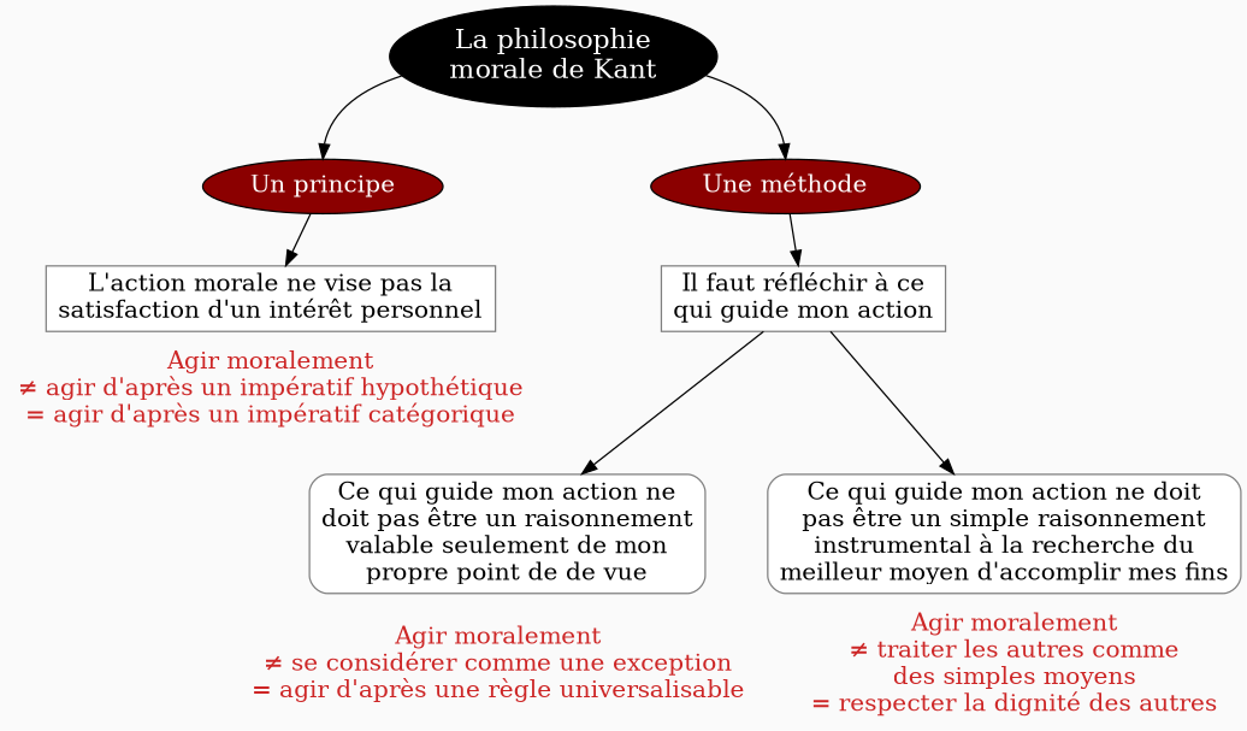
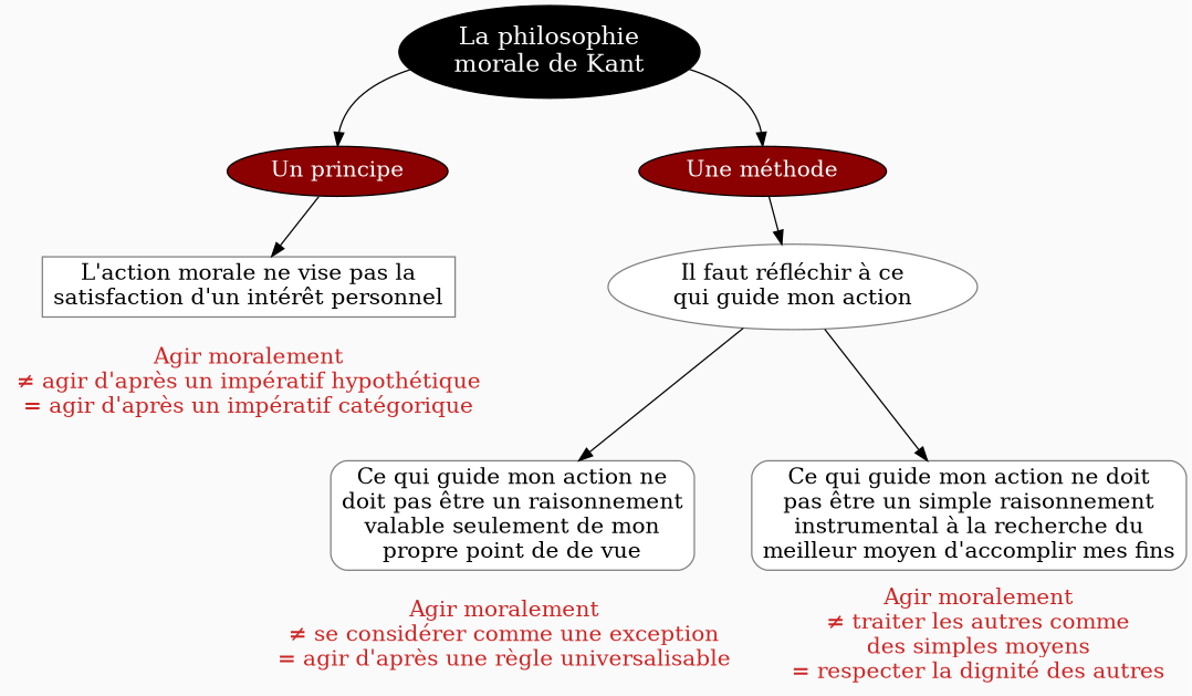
  digraph {
    bgcolor=grey98
    nodesep=0.2
    ranksep=0.1
    splines=true
    style=filled
    node [fillcolor=white fontcolor=black fontsize=16 style=filled color=grey50 shape=box]
    edge [minlen=4 style=invis]
    n1 [fillcolor=red4 fontcolor=white label="Un principe" color="" shape=""]
    n2 [fillcolor=red4 fontcolor=white label="Une méthode" color="" shape=""]
    n3 [label="L'action morale ne vise pas la\nsatisfaction d'un intérêt personnel"]
-   n4 [label="Il faut réfléchir à ce\nqui guide mon action"]
+   n4 [label="Il faut réfléchir à ce\nqui guide mon action" shape=ellipse]
    n5 [label="Ce qui guide mon action ne\ndoit pas être un raisonnement\nvalable seulement de mon\npropre point de de vue" style="filled,rounded"]
    n6 [label="Ce qui guide mon action ne doit\npas être un simple raisonnement\ninstrumental à la recherche du\nmeilleur moyen d'accomplir mes fins" style="filled,rounded"]
    n7 [fillcolor=grey98 fontcolor=firebrick3 label="Agir moralement\n≠ se considérer comme une exception\n= agir d'après une règle universalisable" shape=plaintext style="filled,rounded"]
    n8 [fillcolor=grey98 fontcolor=firebrick3 label="Agir moralement\n≠ traiter les autres comme\ndes simples moyens\n= respecter la dignité des autres" shape=plaintext style="filled,rounded"]
    n9 [fillcolor=12 fontcolor=white fontsize=18 label="La philosophie\nmorale de Kant" color="" shape=""]
    n10 [fillcolor=grey98 fontcolor=firebrick3 label="Agir moralement\n≠ agir d'après un impératif hypothétique\n= agir d'après un impératif catégorique" shape=plaintext style="filled,rounded"]
    subgraph sub_1 {
      rank=same
      n1
      n2
    }
    subgraph sub_2 {
      rank=same
      n3
      n4
    }
    subgraph sub_3 {
      rank=same
      n5
      n6
    }
    subgraph sub_4 {
      rank=same
      n7
      n8
    }
    n1 -> n2 [minlen=10]
    n1 -> n3 [style=""]
    n2 -> n4 [style=""]
    n3 -> n4 [minlen=8]
    n3 -> n10 [minlen=1]
    n4 -> n5 [style=""]
    n4 -> n6 [style=""]
    n5 -> n6 [minlen=3]
    n5 -> n7 [minlen=1]
    n6 -> n8 [minlen=1]
    n7 -> n8 [minlen=2]
    n9 -> n1 [headport=n style=""]
    n9 -> n2 [headport=n style=""]
  }
